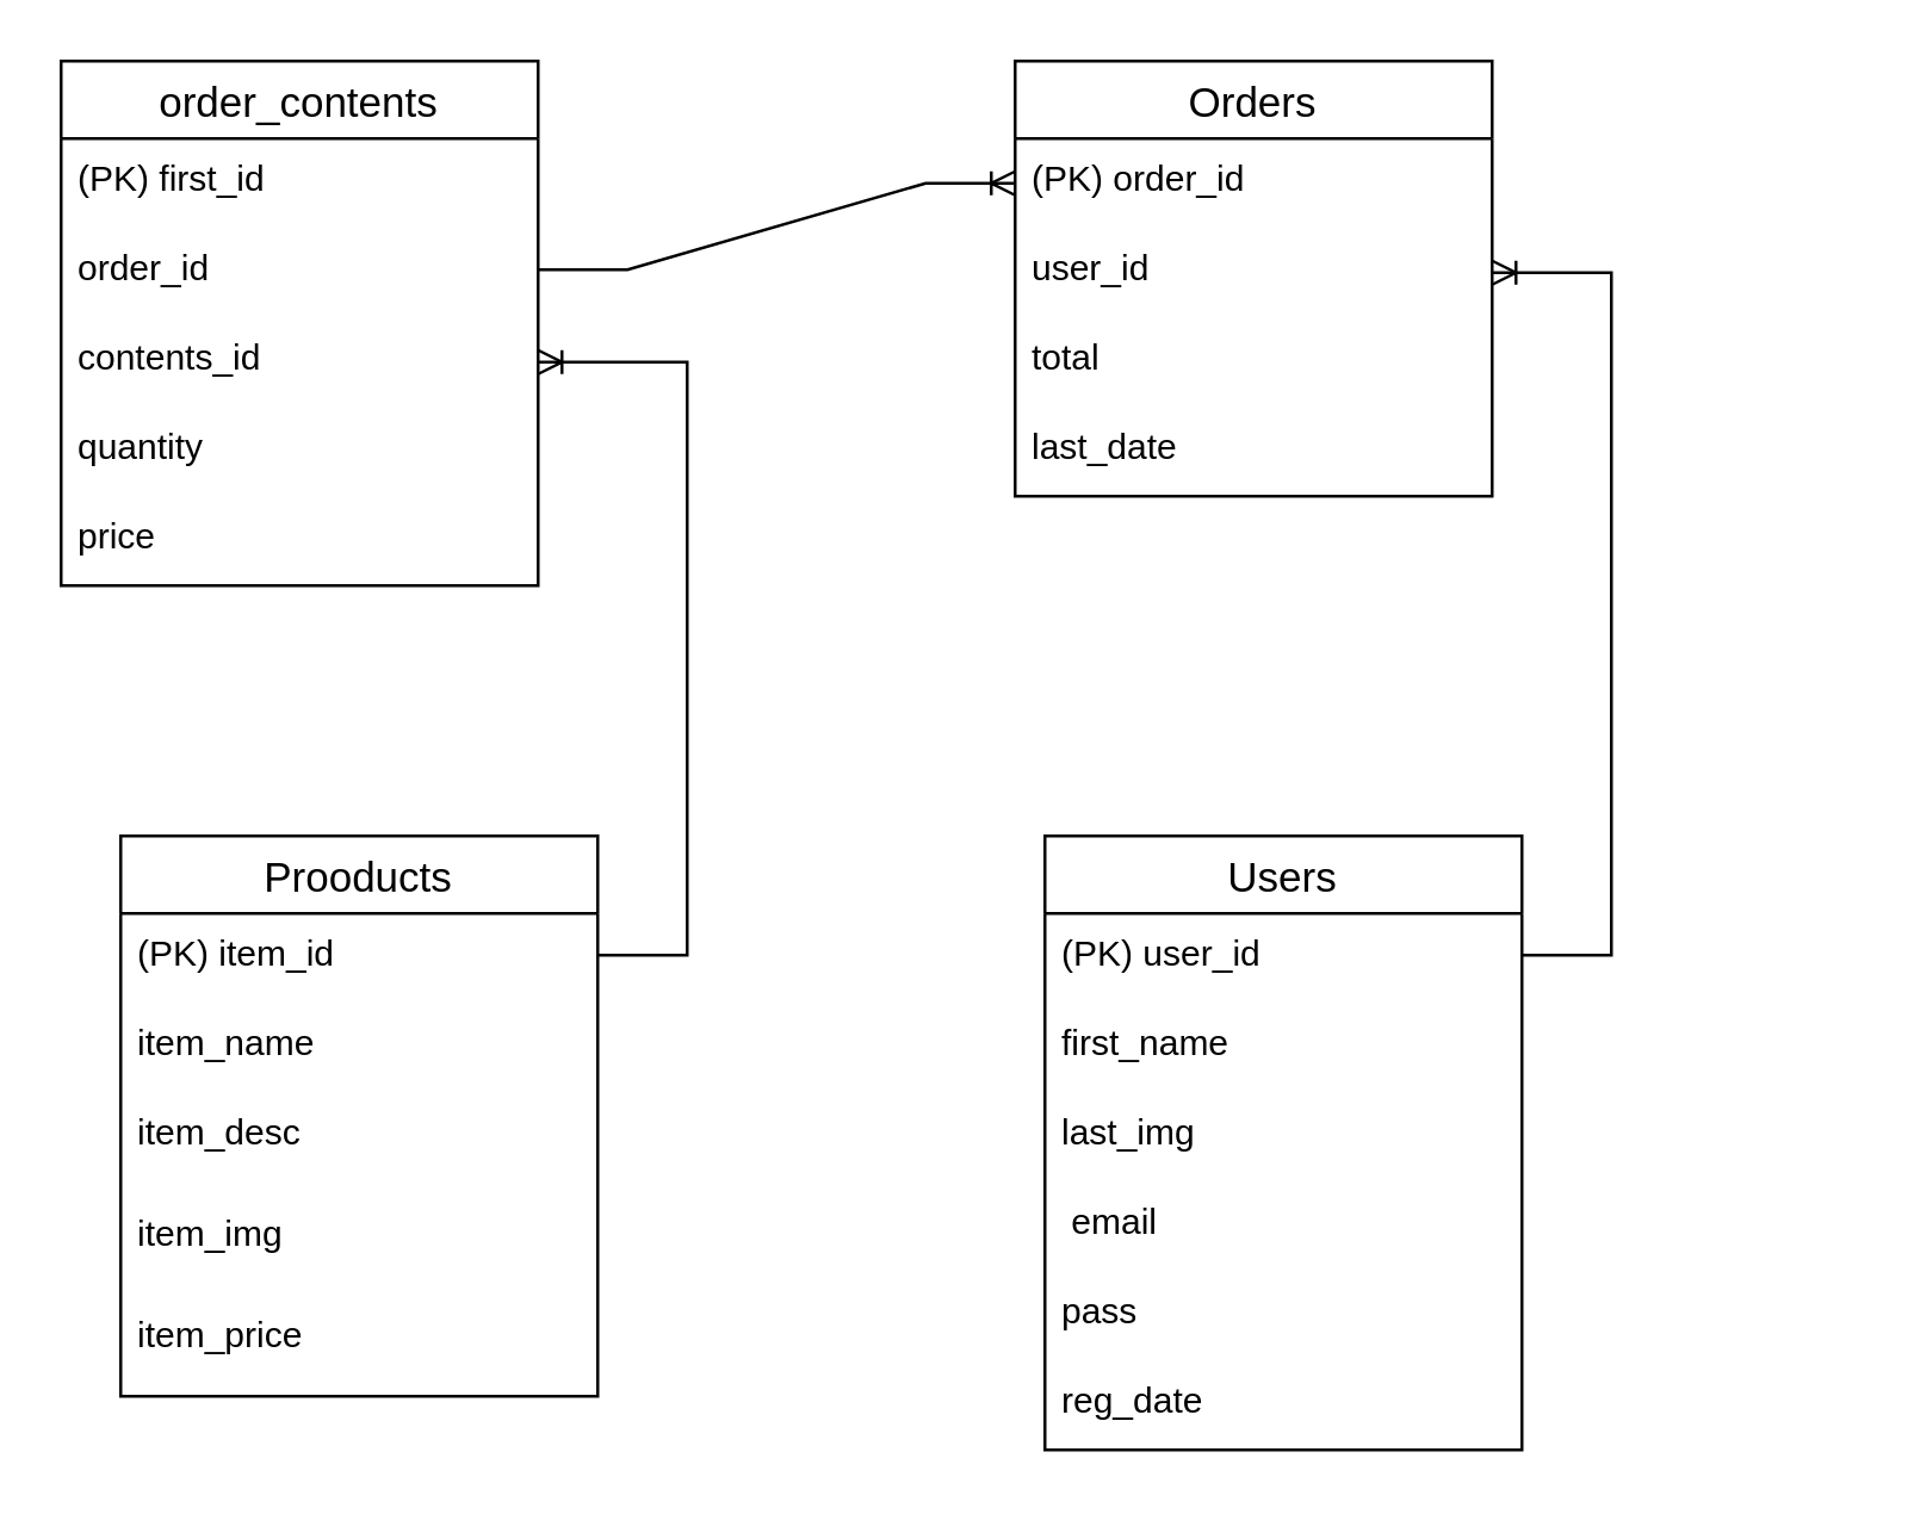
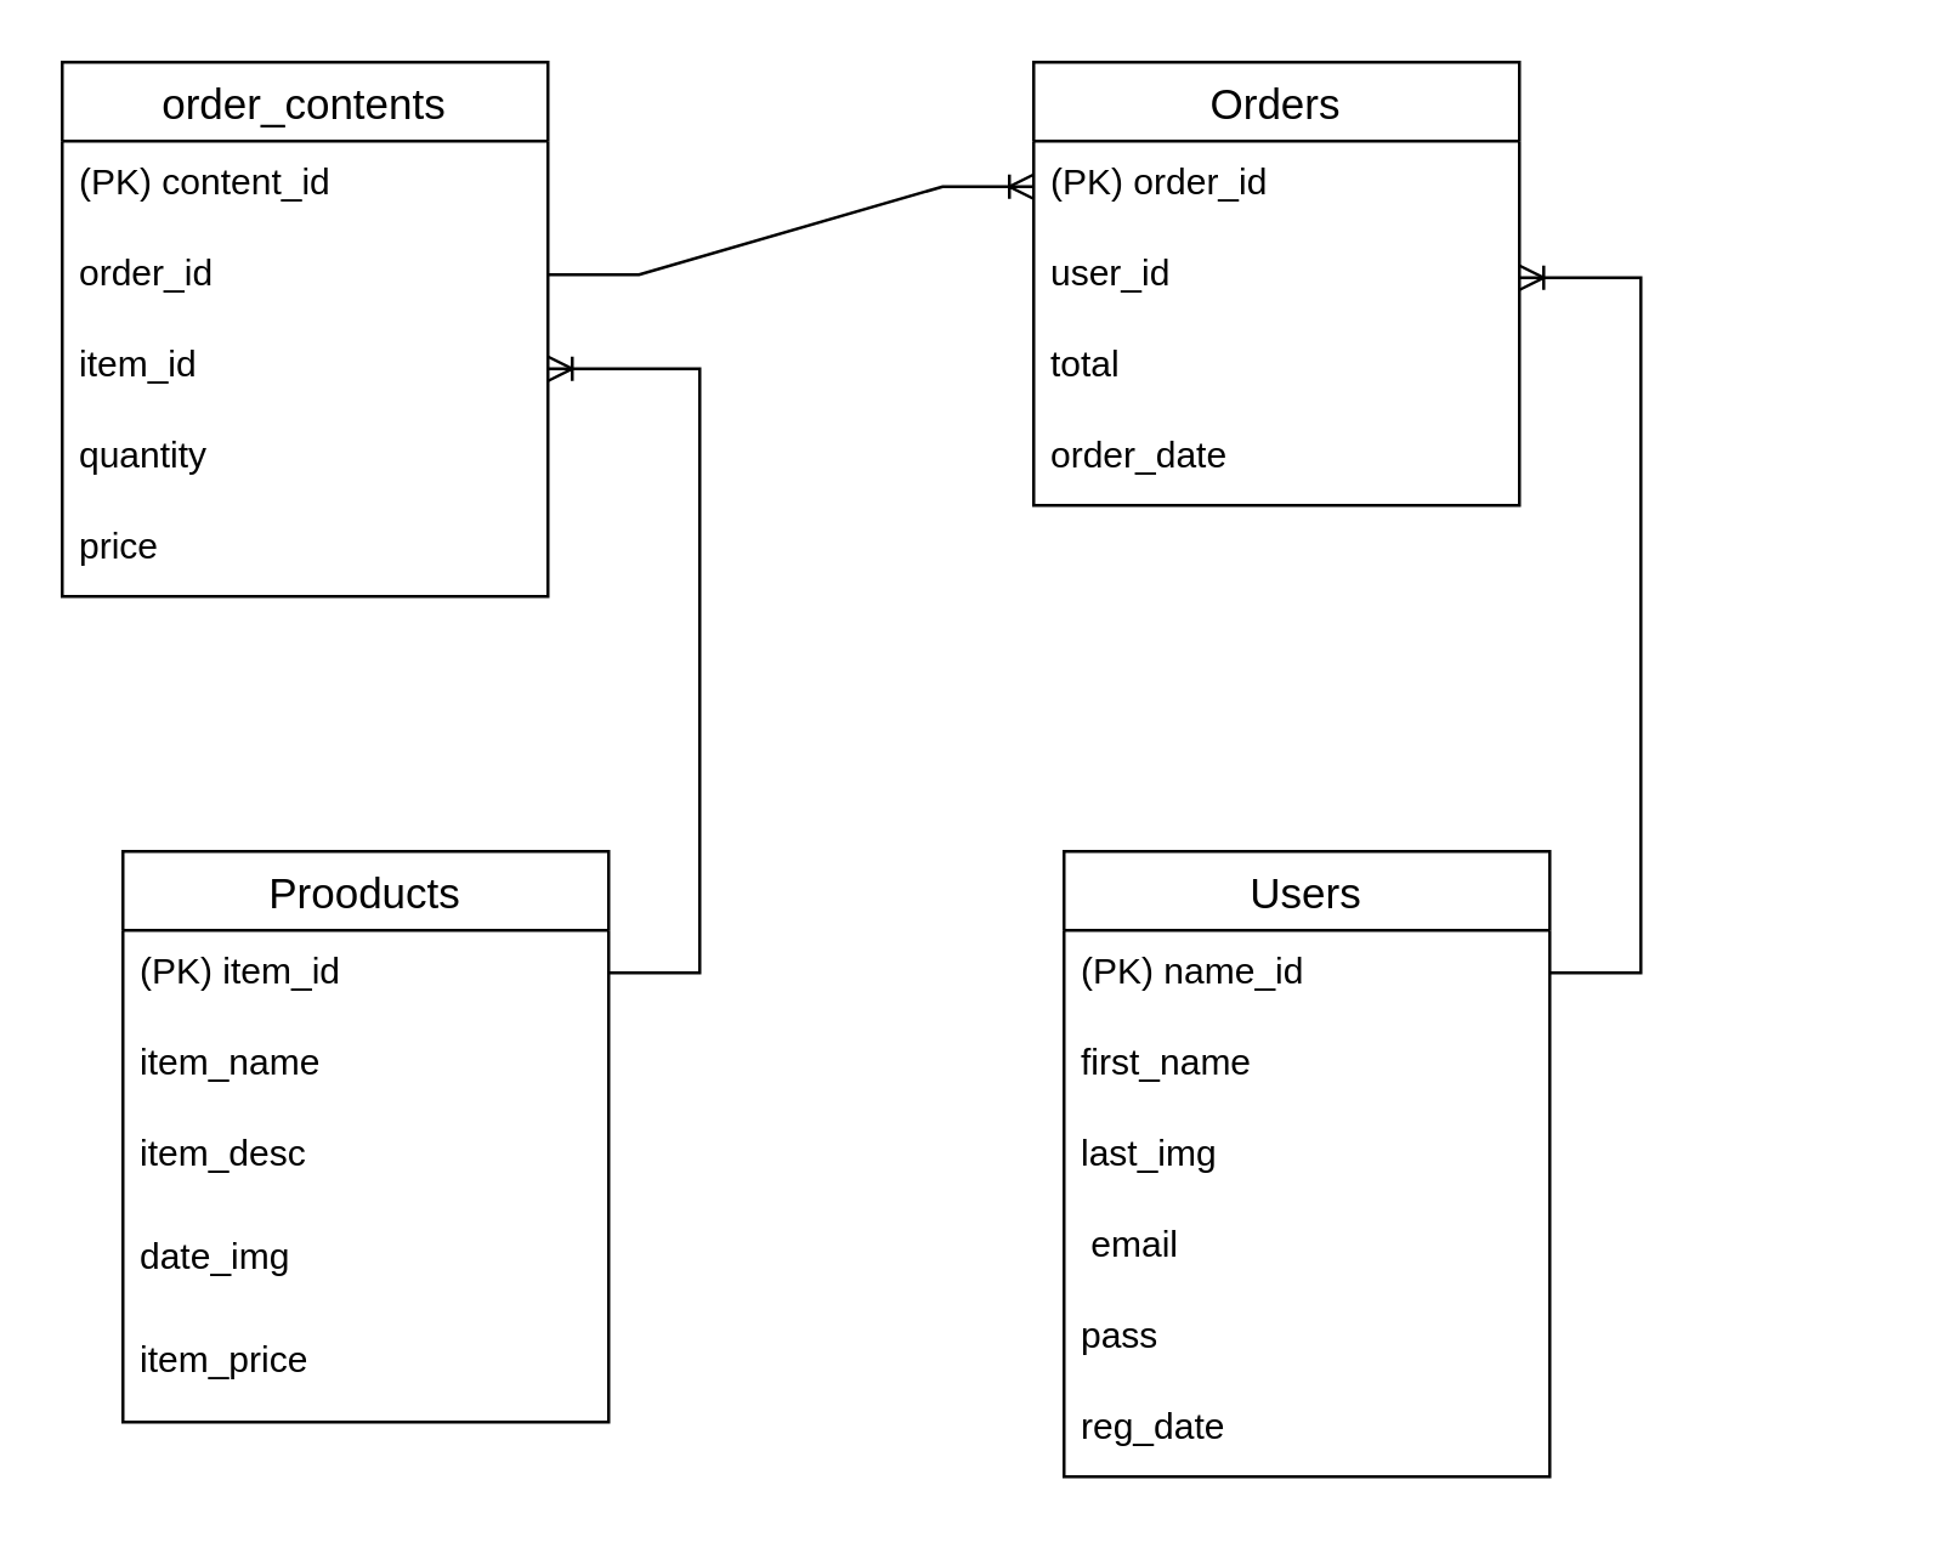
  <mxCell id="0" />
  <mxCell id="1" parent="0" />
  <mxCell id="2" value="Prooducts" style="swimlane;fontStyle=0;childLayout=stackLayout;horizontal=1;startSize=26;horizontalStack=0;resizeParent=1;resizeParentMax=0;resizeLast=0;collapsible=1;marginBottom=0;align=center;fontSize=14;" vertex="1" parent="1"><mxGeometry x="40" y="280" width="160" height="188" as="geometry" /></mxCell>
  <mxCell id="3" value="(PK) item_id" style="text;strokeColor=none;fillColor=none;spacingLeft=4;spacingRight=4;overflow=hidden;rotatable=0;points=[[0,0.5],[1,0.5]];portConstraint=eastwest;fontSize=12;whiteSpace=wrap;html=1;" vertex="1" parent="2"><mxGeometry y="26" width="160" height="30" as="geometry" /></mxCell>
  <mxCell id="4" value="item_name" style="text;strokeColor=none;fillColor=none;spacingLeft=4;spacingRight=4;overflow=hidden;rotatable=0;points=[[0,0.5],[1,0.5]];portConstraint=eastwest;fontSize=12;whiteSpace=wrap;html=1;" vertex="1" parent="2"><mxGeometry y="56" width="160" height="30" as="geometry" /></mxCell>
  <mxCell id="5" value="item_desc" style="text;strokeColor=none;fillColor=none;spacingLeft=4;spacingRight=4;overflow=hidden;rotatable=0;points=[[0,0.5],[1,0.5]];portConstraint=eastwest;fontSize=12;whiteSpace=wrap;html=1;" vertex="1" parent="2"><mxGeometry y="86" width="160" height="34" as="geometry" /></mxCell>
- <mxCell id="6" value="item_img" style="text;strokeColor=none;fillColor=none;spacingLeft=4;spacingRight=4;overflow=hidden;rotatable=0;points=[[0,0.5],[1,0.5]];portConstraint=eastwest;fontSize=12;whiteSpace=wrap;html=1;" vertex="1" parent="2"><mxGeometry y="120" width="160" height="34" as="geometry" /></mxCell>
+ <mxCell id="6" value="date_img" style="text;strokeColor=none;fillColor=none;spacingLeft=4;spacingRight=4;overflow=hidden;rotatable=0;points=[[0,0.5],[1,0.5]];portConstraint=eastwest;fontSize=12;whiteSpace=wrap;html=1;" vertex="1" parent="2"><mxGeometry y="120" width="160" height="34" as="geometry" /></mxCell>
  <mxCell id="7" value="item_price" style="text;strokeColor=none;fillColor=none;spacingLeft=4;spacingRight=4;overflow=hidden;rotatable=0;points=[[0,0.5],[1,0.5]];portConstraint=eastwest;fontSize=12;whiteSpace=wrap;html=1;" vertex="1" parent="2"><mxGeometry y="154" width="160" height="34" as="geometry" /></mxCell>
  <mxCell id="8" value="Users" style="swimlane;fontStyle=0;childLayout=stackLayout;horizontal=1;startSize=26;horizontalStack=0;resizeParent=1;resizeParentMax=0;resizeLast=0;collapsible=1;marginBottom=0;align=center;fontSize=14;" vertex="1" parent="1"><mxGeometry x="350" y="280" width="160" height="206" as="geometry"><mxRectangle x="550" y="230" width="60" height="30" as="alternateBounds" /></mxGeometry></mxCell>
- <mxCell id="9" value="(PK) user_id" style="text;strokeColor=none;fillColor=none;spacingLeft=4;spacingRight=4;overflow=hidden;rotatable=0;points=[[0,0.5],[1,0.5]];portConstraint=eastwest;fontSize=12;whiteSpace=wrap;html=1;" vertex="1" parent="8"><mxGeometry y="26" width="160" height="30" as="geometry" /></mxCell>
+ <mxCell id="9" value="(PK) name_id" style="text;strokeColor=none;fillColor=none;spacingLeft=4;spacingRight=4;overflow=hidden;rotatable=0;points=[[0,0.5],[1,0.5]];portConstraint=eastwest;fontSize=12;whiteSpace=wrap;html=1;" vertex="1" parent="8"><mxGeometry y="26" width="160" height="30" as="geometry" /></mxCell>
  <mxCell id="10" value="first_name" style="text;strokeColor=none;fillColor=none;spacingLeft=4;spacingRight=4;overflow=hidden;rotatable=0;points=[[0,0.5],[1,0.5]];portConstraint=eastwest;fontSize=12;whiteSpace=wrap;html=1;" vertex="1" parent="8"><mxGeometry y="56" width="160" height="30" as="geometry" /></mxCell>
  <mxCell id="11" value="last_img" style="text;strokeColor=none;fillColor=none;spacingLeft=4;spacingRight=4;overflow=hidden;rotatable=0;points=[[0,0.5],[1,0.5]];portConstraint=eastwest;fontSize=12;whiteSpace=wrap;html=1;" vertex="1" parent="8"><mxGeometry y="86" width="160" height="30" as="geometry" /></mxCell>
  <mxCell id="12" value="&amp;nbsp;email" style="text;strokeColor=none;fillColor=none;spacingLeft=4;spacingRight=4;overflow=hidden;rotatable=0;points=[[0,0.5],[1,0.5]];portConstraint=eastwest;fontSize=12;whiteSpace=wrap;html=1;" vertex="1" parent="8"><mxGeometry y="116" width="160" height="30" as="geometry" /></mxCell>
  <mxCell id="13" value="pass" style="text;strokeColor=none;fillColor=none;spacingLeft=4;spacingRight=4;overflow=hidden;rotatable=0;points=[[0,0.5],[1,0.5]];portConstraint=eastwest;fontSize=12;whiteSpace=wrap;html=1;" vertex="1" parent="8"><mxGeometry y="146" width="160" height="30" as="geometry" /></mxCell>
  <mxCell id="14" value="reg_date" style="text;strokeColor=none;fillColor=none;spacingLeft=4;spacingRight=4;overflow=hidden;rotatable=0;points=[[0,0.5],[1,0.5]];portConstraint=eastwest;fontSize=12;whiteSpace=wrap;html=1;" vertex="1" parent="8"><mxGeometry y="176" width="160" height="30" as="geometry" /></mxCell>
  <mxCell id="15" value="Orders" style="swimlane;fontStyle=0;childLayout=stackLayout;horizontal=1;startSize=26;horizontalStack=0;resizeParent=1;resizeParentMax=0;resizeLast=0;collapsible=1;marginBottom=0;align=center;fontSize=14;" vertex="1" parent="1"><mxGeometry x="340" y="20" width="160" height="146" as="geometry" /></mxCell>
  <mxCell id="16" value="(PK) order_id" style="text;strokeColor=none;fillColor=none;spacingLeft=4;spacingRight=4;overflow=hidden;rotatable=0;points=[[0,0.5],[1,0.5]];portConstraint=eastwest;fontSize=12;whiteSpace=wrap;html=1;" vertex="1" parent="15"><mxGeometry y="26" width="160" height="30" as="geometry" /></mxCell>
  <mxCell id="17" value="user_id" style="text;strokeColor=none;fillColor=none;spacingLeft=4;spacingRight=4;overflow=hidden;rotatable=0;points=[[0,0.5],[1,0.5]];portConstraint=eastwest;fontSize=12;whiteSpace=wrap;html=1;" vertex="1" parent="15"><mxGeometry y="56" width="160" height="30" as="geometry" /></mxCell>
  <mxCell id="18" value="total" style="text;strokeColor=none;fillColor=none;spacingLeft=4;spacingRight=4;overflow=hidden;rotatable=0;points=[[0,0.5],[1,0.5]];portConstraint=eastwest;fontSize=12;whiteSpace=wrap;html=1;" vertex="1" parent="15"><mxGeometry y="86" width="160" height="30" as="geometry" /></mxCell>
- <mxCell id="19" value="last_date" style="text;strokeColor=none;fillColor=none;spacingLeft=4;spacingRight=4;overflow=hidden;rotatable=0;points=[[0,0.5],[1,0.5]];portConstraint=eastwest;fontSize=12;whiteSpace=wrap;html=1;" vertex="1" parent="15"><mxGeometry y="116" width="160" height="30" as="geometry" /></mxCell>
+ <mxCell id="19" value="order_date" style="text;strokeColor=none;fillColor=none;spacingLeft=4;spacingRight=4;overflow=hidden;rotatable=0;points=[[0,0.5],[1,0.5]];portConstraint=eastwest;fontSize=12;whiteSpace=wrap;html=1;" vertex="1" parent="15"><mxGeometry y="116" width="160" height="30" as="geometry" /></mxCell>
  <mxCell id="20" value="order_contents" style="swimlane;fontStyle=0;childLayout=stackLayout;horizontal=1;startSize=26;horizontalStack=0;resizeParent=1;resizeParentMax=0;resizeLast=0;collapsible=1;marginBottom=0;align=center;fontSize=14;" vertex="1" parent="1"><mxGeometry x="20" y="20" width="160" height="176" as="geometry" /></mxCell>
- <mxCell id="21" value="(PK) first_id" style="text;strokeColor=none;fillColor=none;spacingLeft=4;spacingRight=4;overflow=hidden;rotatable=0;points=[[0,0.5],[1,0.5]];portConstraint=eastwest;fontSize=12;whiteSpace=wrap;html=1;" vertex="1" parent="20"><mxGeometry y="26" width="160" height="30" as="geometry" /></mxCell>
+ <mxCell id="21" value="(PK) content_id" style="text;strokeColor=none;fillColor=none;spacingLeft=4;spacingRight=4;overflow=hidden;rotatable=0;points=[[0,0.5],[1,0.5]];portConstraint=eastwest;fontSize=12;whiteSpace=wrap;html=1;" vertex="1" parent="20"><mxGeometry y="26" width="160" height="30" as="geometry" /></mxCell>
  <mxCell id="22" value="order_id" style="text;strokeColor=none;fillColor=none;spacingLeft=4;spacingRight=4;overflow=hidden;rotatable=0;points=[[0,0.5],[1,0.5]];portConstraint=eastwest;fontSize=12;whiteSpace=wrap;html=1;" vertex="1" parent="20"><mxGeometry y="56" width="160" height="30" as="geometry" /></mxCell>
- <mxCell id="23" value="contents_id" style="text;strokeColor=none;fillColor=none;spacingLeft=4;spacingRight=4;overflow=hidden;rotatable=0;points=[[0,0.5],[1,0.5]];portConstraint=eastwest;fontSize=12;whiteSpace=wrap;html=1;" vertex="1" parent="20"><mxGeometry y="86" width="160" height="30" as="geometry" /></mxCell>
+ <mxCell id="23" value="item_id" style="text;strokeColor=none;fillColor=none;spacingLeft=4;spacingRight=4;overflow=hidden;rotatable=0;points=[[0,0.5],[1,0.5]];portConstraint=eastwest;fontSize=12;whiteSpace=wrap;html=1;" vertex="1" parent="20"><mxGeometry y="86" width="160" height="30" as="geometry" /></mxCell>
  <mxCell id="24" value="quantity" style="text;strokeColor=none;fillColor=none;spacingLeft=4;spacingRight=4;overflow=hidden;rotatable=0;points=[[0,0.5],[1,0.5]];portConstraint=eastwest;fontSize=12;whiteSpace=wrap;html=1;" vertex="1" parent="20"><mxGeometry y="116" width="160" height="30" as="geometry" /></mxCell>
  <mxCell id="25" value="price" style="text;strokeColor=none;fillColor=none;spacingLeft=4;spacingRight=4;overflow=hidden;rotatable=0;points=[[0,0.5],[1,0.5]];portConstraint=eastwest;fontSize=12;whiteSpace=wrap;html=1;" vertex="1" parent="20"><mxGeometry y="146" width="160" height="30" as="geometry" /></mxCell>
  <mxCell id="26" value="" style="edgeStyle=entityRelationEdgeStyle;fontSize=12;html=1;endArrow=ERoneToMany;rounded=0;entryX=1;entryY=0.5;entryDx=0;entryDy=0;" edge="1" parent="1" target="17"><mxGeometry width="100" height="100" relative="1" as="geometry"><mxPoint x="510" y="320" as="sourcePoint" /><mxPoint x="650" y="80" as="targetPoint" /><Array as="points"><mxPoint x="620" y="140" /><mxPoint x="610" y="80" /></Array></mxGeometry></mxCell>
  <mxCell id="27" value="" style="edgeStyle=entityRelationEdgeStyle;fontSize=12;html=1;endArrow=ERoneToMany;rounded=0;entryX=1;entryY=0.5;entryDx=0;entryDy=0;" edge="1" parent="1" target="23"><mxGeometry width="100" height="100" relative="1" as="geometry"><mxPoint x="200" y="320" as="sourcePoint" /><mxPoint x="300" y="220" as="targetPoint" /></mxGeometry></mxCell>
  <mxCell id="28" value="" style="edgeStyle=entityRelationEdgeStyle;fontSize=12;html=1;endArrow=ERoneToMany;rounded=0;entryX=0;entryY=0.5;entryDx=0;entryDy=0;" edge="1" parent="1" target="16"><mxGeometry width="100" height="100" relative="1" as="geometry"><mxPoint x="180" y="90" as="sourcePoint" /><mxPoint x="330" y="60" as="targetPoint" /></mxGeometry></mxCell>
